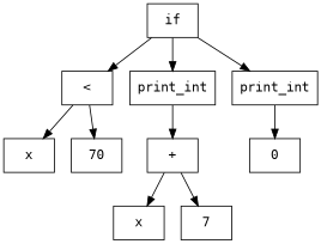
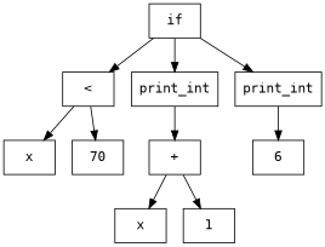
  digraph {
    ordering=out
    node [fontname=monospace shape=rect]
    edge [fontname=monospace fontsize=10]
    n1 [label=x]
    n2 [label=x]
    n3 [label="<"]
    n4 [label=70]
    n5 [label=print_int]
    n6 [label="+"]
-   7
+   7 [label=1]
    n8 [label=print_int]
-   0
+   0 [label=6]
    if
    n3 -> n1
    n3 -> n4
    n5 -> n6
    n6 -> n2
    n6 -> 7
    n8 -> 0
    if -> n3
    if -> n5
    if -> n8
  }
